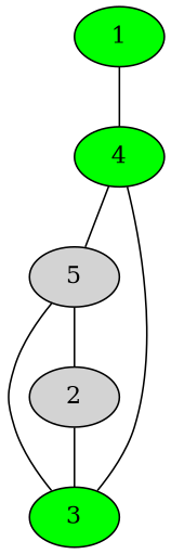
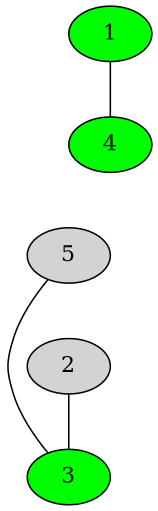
  digraph {
    node [fillcolor=green style=filled]
    edge [arrowhead=none arrowtail=none]
    1
    4
    3
    2 [fillcolor=""]
    5 [fillcolor=""]
    1 -> 4
-   4 -> 5
-   3 -> 4
    2 -> 3
    5 -> 3
-   5 -> 2
  }
